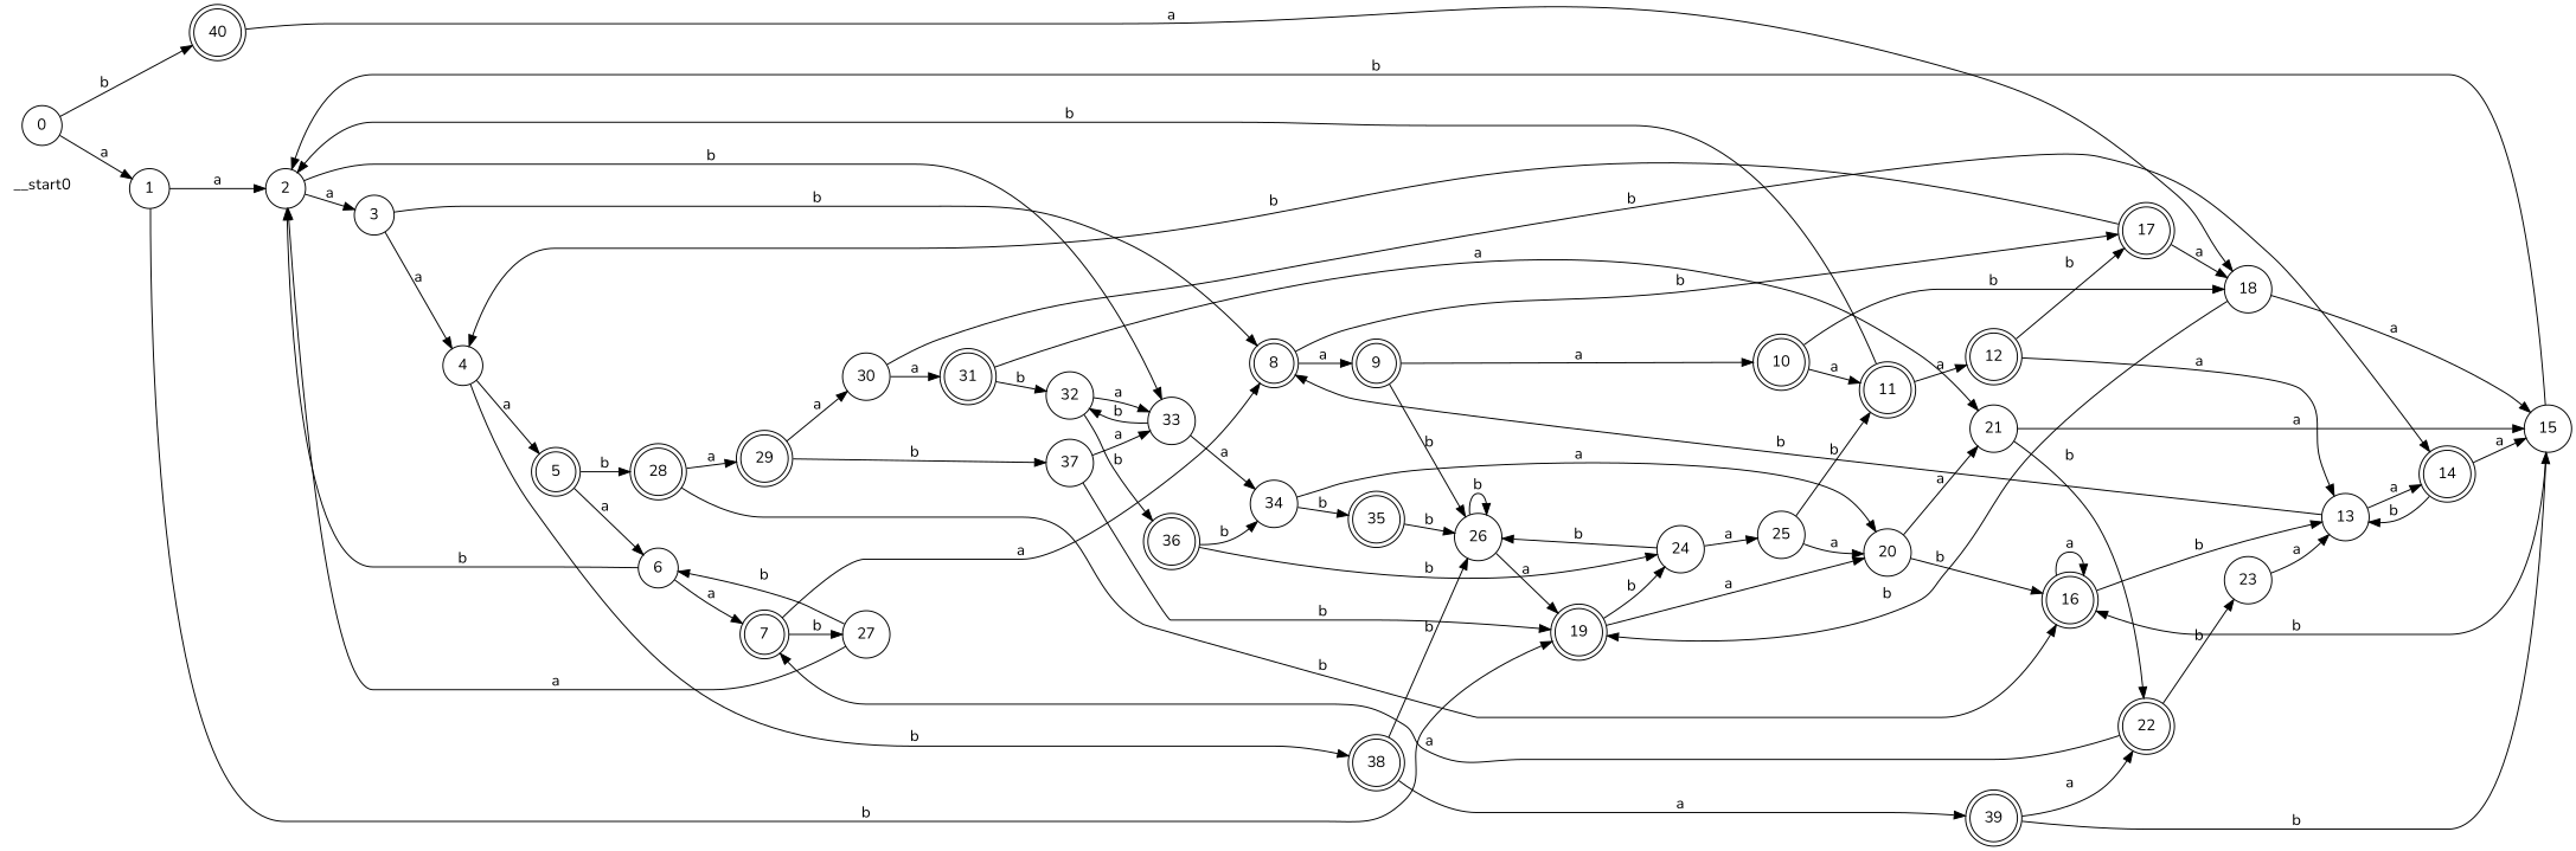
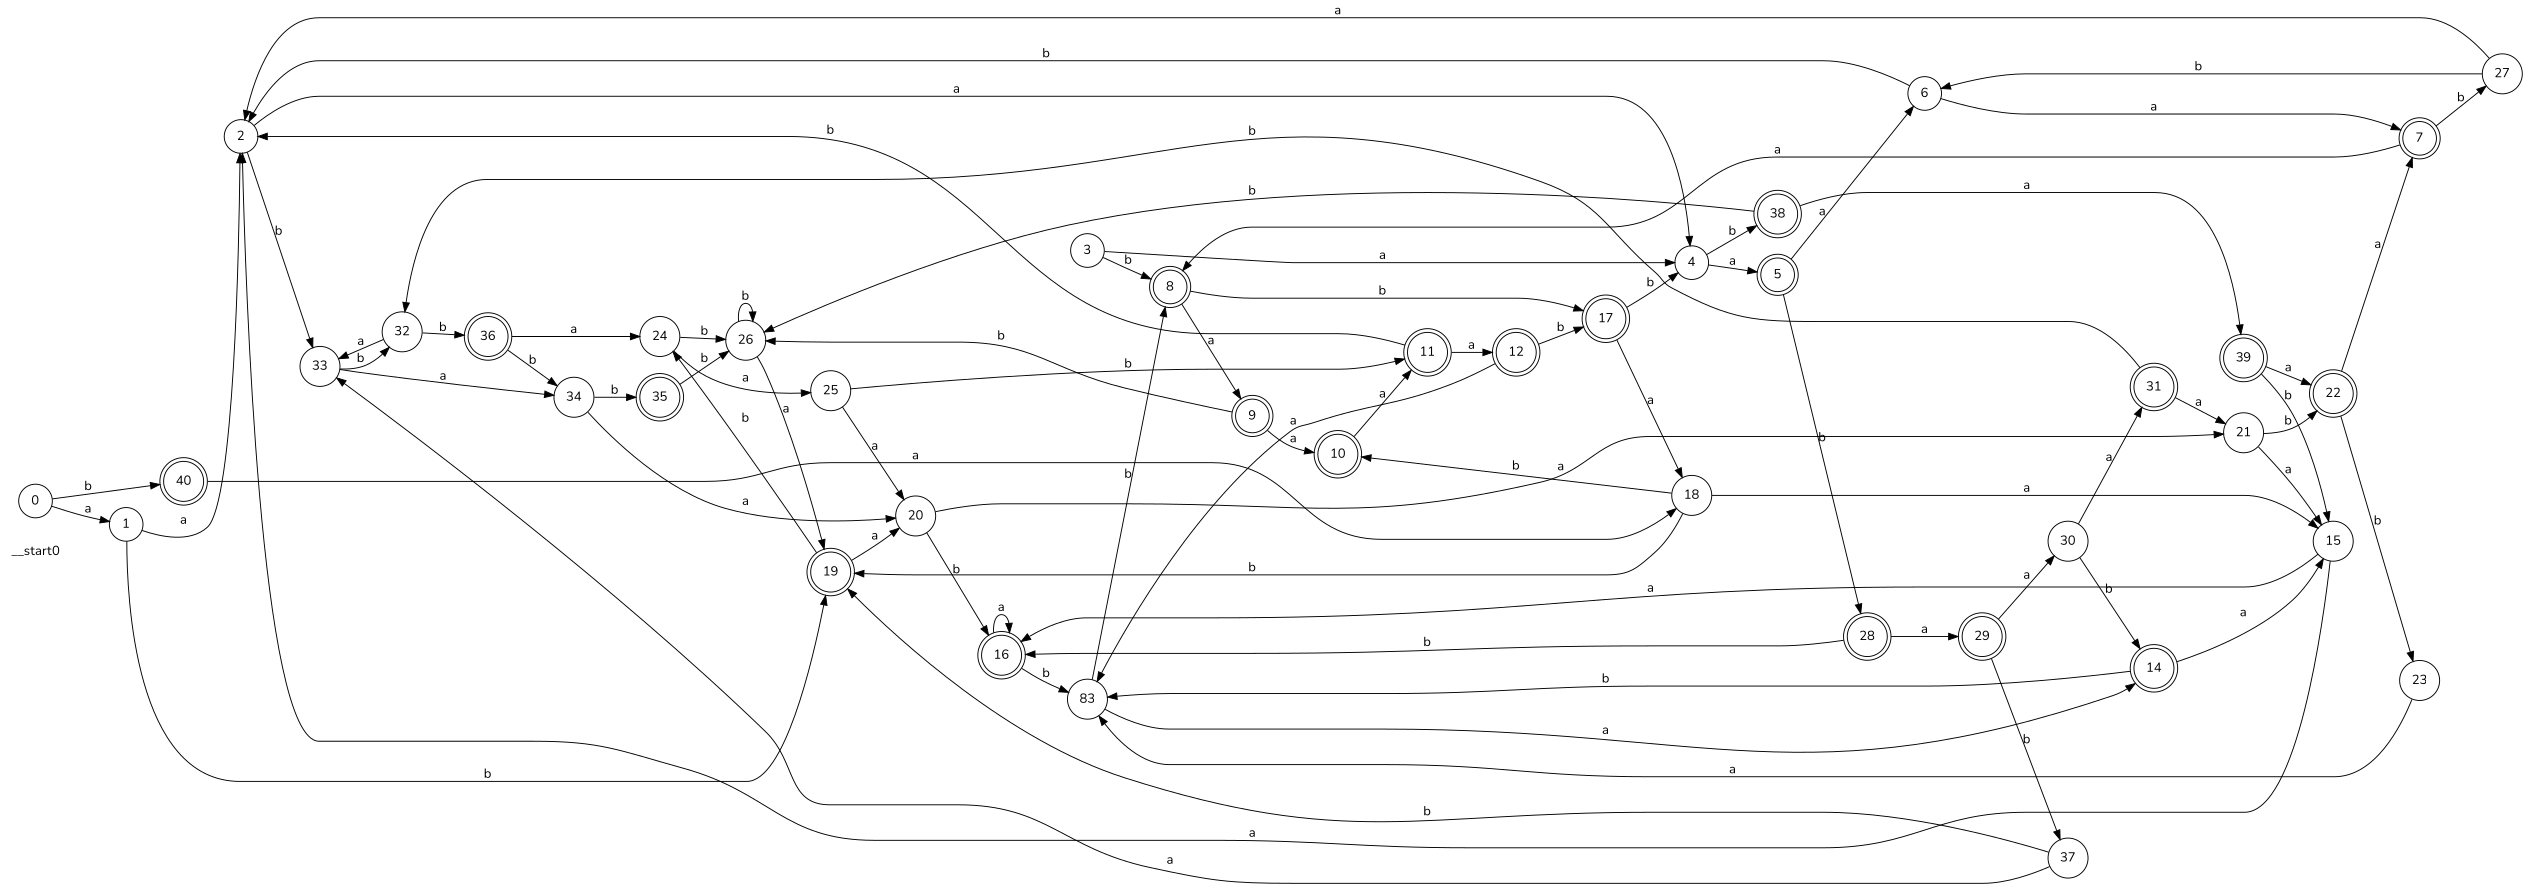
  digraph {
    fontname=Nunito
    rankdir=LR
    node [fontname=Nunito shape=circle color=black fillcolor=white style=filled]
    edge [fontname=Nunito]
    __start0 [shape=none color="" fillcolor="" style=""]
    n2 [label=0]
    n3 [label=1]
    n4 [label=40 shape=doublecircle style="rounded,filled"]
    n5 [label=2]
    n6 [label=19 shape=doublecircle style="rounded,filled"]
    n7 [label=18]
    n8 [label=3]
    n9 [label=33]
    n10 [label=20]
    n11 [label=24]
    n12 [label=4]
    n13 [label=8 shape=doublecircle style="rounded,filled"]
    n14 [label=32]
    n15 [label=34]
    n16 [label=5 shape=doublecircle style="rounded,filled"]
    n17 [label=38 shape=doublecircle style="rounded,filled"]
    n18 [label=9 shape=doublecircle style="rounded,filled"]
    n19 [label=17 shape=doublecircle style="rounded,filled"]
    n20 [label=6]
    n21 [label=28 shape=doublecircle style="rounded,filled"]
    n22 [label=26]
    n23 [label=39 shape=doublecircle style="rounded,filled"]
    n24 [label=7 shape=doublecircle style="rounded,filled"]
    n25 [label=16 shape=doublecircle style="rounded,filled"]
    n26 [label=29 shape=doublecircle style="rounded,filled"]
    n27 [label=27]
    n28 [label=10 shape=doublecircle style="rounded,filled"]
    n29 [label=11 shape=doublecircle style="rounded,filled"]
    n30 [label=12 shape=doublecircle style="rounded,filled"]
    n31 [label=15]
-   n32 [label=13]
+   n32 [label=83]
    n33 [label=14 shape=doublecircle style="rounded,filled"]
    n34 [label=21]
    n35 [label=25]
    n36 [label=22 shape=doublecircle style="rounded,filled"]
    n37 [label=23]
    n38 [label=30]
    n39 [label=37]
    n40 [label=31 shape=doublecircle style="rounded,filled"]
    n41 [label=36 shape=doublecircle style="rounded,filled"]
    n42 [label=35 shape=doublecircle style="rounded,filled"]
    n2 -> n3 [label=a]
    n2 -> n4 [label=b]
    n3 -> n5 [label=a]
    n3 -> n6 [label=b]
    n4 -> n7 [label=a]
-   n5 -> n8 [label=a]
+   n5 -> n12 [label=a]
    n5 -> n9 [label=b]
    n6 -> n10 [label=a]
    n6 -> n11 [label=b]
    n7 -> n6 [label=b]
    n7 -> n31 [label=a]
    n8 -> n12 [label=a]
    n8 -> n13 [label=b]
    n9 -> n14 [label=b]
    n9 -> n15 [label=a]
    n10 -> n25 [label=b]
    n10 -> n34 [label=a]
    n11 -> n22 [label=b]
    n11 -> n35 [label=a]
    n12 -> n16 [label=a]
    n12 -> n17 [label=b]
    n13 -> n18 [label=a]
    n13 -> n19 [label=b]
    n14 -> n9 [label=a]
    n14 -> n41 [label=b]
    n15 -> n10 [label=a]
    n15 -> n42 [label=b]
    n16 -> n20 [label=a]
    n16 -> n21 [label=b]
    n17 -> n22 [label=b]
    n17 -> n23 [label=a]
    n18 -> n22 [label=b]
    n18 -> n28 [label=a]
    n19 -> n7 [label=a]
    n19 -> n12 [label=b]
    n20 -> n5 [label=b]
    n20 -> n24 [label=a]
    n21 -> n25 [label=b]
    n21 -> n26 [label=a]
    n22 -> n6 [label=a]
    n22 -> n22 [label=b]
    n23 -> n31 [label=b]
    n23 -> n36 [label=a]
    n24 -> n13 [label=a]
    n24 -> n27 [label=b]
    n25 -> n25 [label=a]
    n25 -> n32 [label=b]
    n26 -> n38 [label=a]
    n26 -> n39 [label=b]
    n27 -> n5 [label=a]
    n27 -> n20 [label=b]
-   n28 -> n7 [label=b]
+   n7 -> n28 [label=b]
    n28 -> n29 [label=a]
    n29 -> n5 [label=b]
    n29 -> n30 [label=a]
    n30 -> n19 [label=b]
    n30 -> n32 [label=a]
-   n31 -> n5 [label=b]
-   n31 -> n25 [label=b]
+   n31 -> n5 [label=a]
+   n31 -> n25 [label=a]
    n32 -> n13 [label=b]
    n32 -> n33 [label=a]
    n33 -> n31 [label=a]
    n33 -> n32 [label=b]
    n34 -> n31 [label=a]
    n34 -> n36 [label=b]
    n35 -> n10 [label=a]
    n35 -> n29 [label=b]
    n36 -> n24 [label=a]
    n36 -> n37 [label=b]
    n37 -> n32 [label=a]
    n38 -> n33 [label=b]
    n38 -> n40 [label=a]
    n39 -> n6 [label=b]
    n39 -> n9 [label=a]
    n40 -> n14 [label=b]
    n40 -> n34 [label=a]
-   n41 -> n11 [label=b]
+   n41 -> n11 [label=a]
    n41 -> n15 [label=b]
    n42 -> n22 [label=b]
  }
